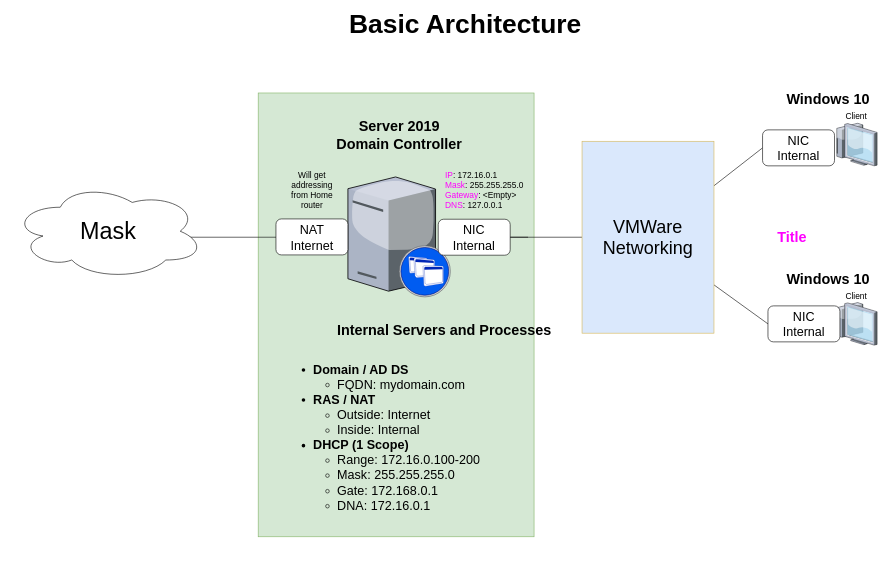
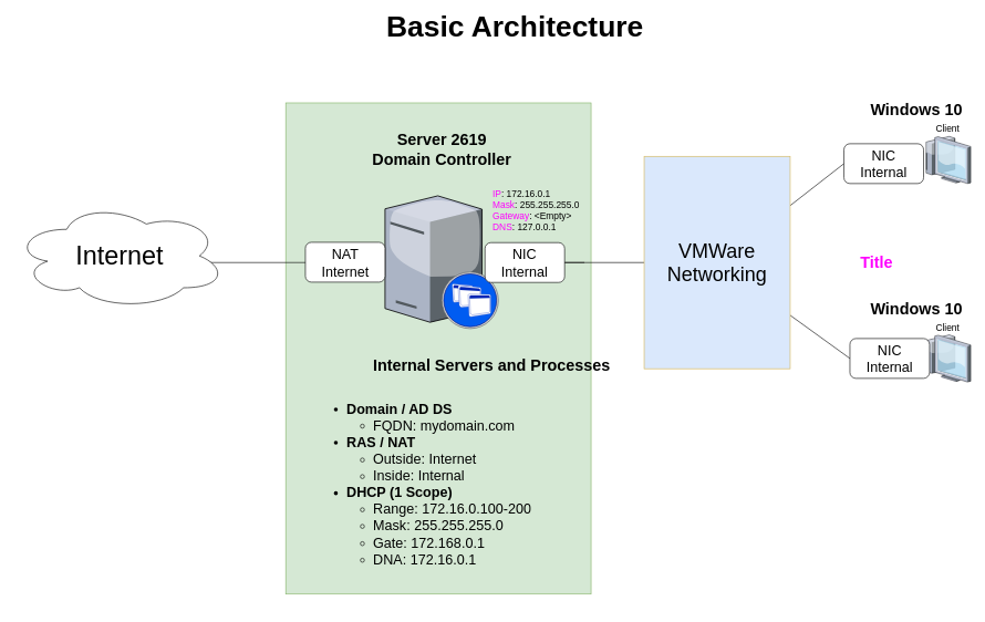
  <mxCell id="0" style=";html=1;" />
  <mxCell id="1" style=";html=1;" parent="0" />
  <mxCell id="2" value="" style="rounded=0;whiteSpace=wrap;html=1;fontSize=39;fillColor=#d5e8d4;strokeColor=#82b366;" vertex="1" parent="1"><mxGeometry x="430" y="154.5" width="460" height="740" as="geometry" /></mxCell>
  <mxCell id="3" value="" style="endArrow=none;html=1;rounded=0;fontSize=39;" edge="1" parent="1"><mxGeometry width="50" height="50" relative="1" as="geometry"><mxPoint x="300" y="395" as="sourcePoint" /><mxPoint x="460" y="395" as="targetPoint" /></mxGeometry></mxCell>
  <mxCell id="4" value="" style="endArrow=none;html=1;rounded=0;fontSize=39;entryX=0;entryY=0.5;entryDx=0;entryDy=0;" edge="1" parent="1" source="14" target="19"><mxGeometry width="50" height="50" relative="1" as="geometry"><mxPoint x="1000" y="315" as="sourcePoint" /><mxPoint x="1060" y="505" as="targetPoint" /></mxGeometry></mxCell>
  <mxCell id="5" value="" style="endArrow=none;html=1;rounded=0;fontSize=39;entryX=0;entryY=0.5;entryDx=0;entryDy=0;startArrow=none;" edge="1" parent="1" source="14" target="20"><mxGeometry width="50" height="50" relative="1" as="geometry"><mxPoint x="990" y="475" as="sourcePoint" /><mxPoint x="1190" y="289.061" as="targetPoint" /></mxGeometry></mxCell>
  <mxCell id="6" value="" style="verticalLabelPosition=bottom;aspect=fixed;html=1;verticalAlign=top;strokeColor=none;shape=mxgraph.citrix.xenapp_server;fillColor=#66B2FF;gradientColor=#0066CC;fontSize=14;" parent="1" vertex="1"><mxGeometry x="579.61" y="294.5" width="170.79" height="200" as="geometry" /></mxCell>
  <mxCell id="7" value="Client" style="verticalLabelPosition=top;aspect=fixed;html=1;verticalAlign=bottom;strokeColor=none;shape=mxgraph.citrix.thin_client;fillColor=#66B2FF;gradientColor=#0066CC;fontSize=14;labelPosition=center;align=center;" parent="1" vertex="1"><mxGeometry x="1391" y="205" width="71" height="71" as="geometry" /></mxCell>
  <mxCell id="8" value="" style="endArrow=none;html=1;rounded=0;fontSize=39;startArrow=none;" edge="1" parent="1" source="17" target="14"><mxGeometry width="50" height="50" relative="1" as="geometry"><mxPoint x="880" y="395" as="sourcePoint" /><mxPoint x="910" y="399" as="targetPoint" /></mxGeometry></mxCell>
  <mxCell id="9" value="Basic Architecture" style="text;strokeColor=none;fillColor=none;html=1;fontSize=44;fontStyle=1;verticalAlign=middle;align=center;" parent="1" vertex="1"><mxGeometry x="344.7" y="20" width="861" height="40" as="geometry" /></mxCell>
- <mxCell id="10" value="&lt;font style=&quot;font-size: 39px;&quot;&gt;Mask&lt;/font&gt;" style="ellipse;shape=cloud;whiteSpace=wrap;html=1;" vertex="1" parent="1"><mxGeometry x="20" y="305" width="320" height="160" as="geometry" /></mxCell>
+ <mxCell id="10" value="&lt;font style=&quot;font-size: 39px;&quot;&gt;Internet&lt;/font&gt;" style="ellipse;shape=cloud;whiteSpace=wrap;html=1;" vertex="1" parent="1"><mxGeometry x="20" y="305" width="320" height="160" as="geometry" /></mxCell>
  <mxCell id="11" value="Client" style="verticalLabelPosition=top;aspect=fixed;html=1;verticalAlign=bottom;strokeColor=none;shape=mxgraph.citrix.thin_client;fillColor=#66B2FF;gradientColor=#0066CC;fontSize=14;labelPosition=center;align=center;" vertex="1" parent="1"><mxGeometry x="1391" y="504" width="71" height="71" as="geometry" /></mxCell>
  <mxCell id="12" value="Internal Servers and Processes" style="text;strokeColor=none;fillColor=none;html=1;fontSize=24;fontStyle=1;verticalAlign=middle;align=center;" vertex="1" parent="1"><mxGeometry x="630" y="534.5" width="220" height="30" as="geometry" /></mxCell>
- <mxCell id="13" value="&lt;div&gt;Server 2019 &lt;br&gt;&lt;/div&gt;&lt;div&gt;Domain Controller&lt;br&gt; &lt;/div&gt;" style="text;strokeColor=none;fillColor=none;html=1;fontSize=24;fontStyle=1;verticalAlign=middle;align=center;" vertex="1" parent="1"><mxGeometry x="234.5" y="205" width="861" height="40" as="geometry" /></mxCell>
+ <mxCell id="13" value="&lt;div&gt;Server 2619 &lt;br&gt;&lt;/div&gt;&lt;div&gt;Domain Controller&lt;br&gt; &lt;/div&gt;" style="text;strokeColor=none;fillColor=none;html=1;fontSize=24;fontStyle=1;verticalAlign=middle;align=center;" vertex="1" parent="1"><mxGeometry x="234.5" y="205" width="861" height="40" as="geometry" /></mxCell>
  <mxCell id="14" value="&lt;div style=&quot;font-size: 30px;&quot;&gt;&lt;font style=&quot;font-size: 30px;&quot;&gt;VMWare &lt;br&gt;&lt;/font&gt;&lt;/div&gt;&lt;div style=&quot;font-size: 30px;&quot;&gt;&lt;font style=&quot;font-size: 30px;&quot;&gt;&lt;font style=&quot;font-size: 30px;&quot;&gt;Networking&lt;/font&gt;&lt;br&gt;&lt;/font&gt;&lt;/div&gt;" style="rounded=0;whiteSpace=wrap;html=1;fontSize=39;fillColor=#dae8fc;strokeColor=#d6b656;" vertex="1" parent="1"><mxGeometry x="970" y="235" width="220" height="320" as="geometry" /></mxCell>
  <mxCell id="15" value="&lt;ul style=&quot;font-size: 21px;&quot;&gt;&lt;li&gt;&lt;b&gt;&lt;font style=&quot;font-size: 21px;&quot;&gt;Domain / AD DS&lt;/font&gt;&lt;/b&gt;&lt;/li&gt;&lt;ul&gt;&lt;li&gt;&lt;font style=&quot;font-size: 21px;&quot;&gt;FQDN: mydomain.com&lt;br&gt;&lt;/font&gt;&lt;/li&gt;&lt;/ul&gt;&lt;li&gt;&lt;font style=&quot;font-size: 21px;&quot;&gt;&lt;b&gt;RAS / NAT &lt;/b&gt;&lt;br&gt;&lt;/font&gt;&lt;/li&gt;&lt;ul&gt;&lt;li&gt;&lt;font style=&quot;font-size: 21px;&quot;&gt;Outside: Internet&lt;/font&gt;&lt;/li&gt;&lt;li&gt;&lt;font style=&quot;font-size: 21px;&quot;&gt;Inside: Internal&lt;/font&gt;&lt;/li&gt;&lt;/ul&gt;&lt;li&gt;&lt;b&gt;&lt;font style=&quot;font-size: 21px;&quot;&gt;DHCP (1 Scope)&lt;/font&gt;&lt;/b&gt;&lt;/li&gt;&lt;ul&gt;&lt;li&gt;&lt;font style=&quot;font-size: 21px;&quot;&gt;Range: 172.16.0.100-200&lt;/font&gt;&lt;/li&gt;&lt;li&gt;&lt;font style=&quot;font-size: 21px;&quot;&gt;Mask: 255.255.255.0&lt;/font&gt;&lt;/li&gt;&lt;li&gt;&lt;font style=&quot;font-size: 21px;&quot;&gt;Gate: 172.168.0.1&lt;/font&gt;&lt;/li&gt;&lt;li&gt;&lt;font style=&quot;font-size: 21px;&quot;&gt;DNA: 172.16.0.1&lt;br&gt;&lt;/font&gt;&lt;/li&gt;&lt;/ul&gt;&lt;/ul&gt;" style="text;strokeColor=none;fillColor=none;html=1;whiteSpace=wrap;verticalAlign=top;overflow=hidden;fontSize=30;" vertex="1" parent="1"><mxGeometry x="479.81" y="575" width="370.39" height="340" as="geometry" /></mxCell>
  <mxCell id="16" value="&lt;div&gt;NAT&lt;/div&gt;&lt;div&gt;Internet&lt;br&gt;&lt;/div&gt;" style="rounded=1;whiteSpace=wrap;html=1;fontSize=21;" vertex="1" parent="1"><mxGeometry x="459.61" y="364.5" width="120" height="60" as="geometry" /></mxCell>
  <mxCell id="17" value="&lt;div&gt;NIC&lt;/div&gt;&lt;div&gt;Internal&lt;br&gt;&lt;/div&gt;" style="rounded=1;whiteSpace=wrap;html=1;fontSize=21;" vertex="1" parent="1"><mxGeometry x="730.2" y="365" width="120" height="60" as="geometry" /></mxCell>
  <mxCell id="18" value="" style="endArrow=none;html=1;rounded=0;fontSize=39;" edge="1" parent="1" target="17"><mxGeometry width="50" height="50" relative="1" as="geometry"><mxPoint x="880" y="395" as="sourcePoint" /><mxPoint x="970" y="395" as="targetPoint" /></mxGeometry></mxCell>
  <mxCell id="19" value="&lt;div&gt;NIC&lt;/div&gt;&lt;div&gt;Internal&lt;br&gt;&lt;/div&gt;" style="rounded=1;whiteSpace=wrap;html=1;fontSize=21;" vertex="1" parent="1"><mxGeometry x="1271" y="216" width="120" height="60" as="geometry" /></mxCell>
  <mxCell id="20" value="&lt;div&gt;NIC&lt;/div&gt;&lt;div&gt;Internal&lt;br&gt;&lt;/div&gt;" style="rounded=1;whiteSpace=wrap;html=1;fontSize=21;" vertex="1" parent="1"><mxGeometry x="1280" y="509.5" width="120" height="60" as="geometry" /></mxCell>
  <mxCell id="21" value="&lt;div&gt;&lt;font color=&quot;#FF00FF&quot;&gt;IP&lt;/font&gt;: 172.16.0.1&lt;/div&gt;&lt;div&gt;&lt;font color=&quot;#FF00FF&quot;&gt;Mask&lt;/font&gt;: 255.255.255.0&lt;/div&gt;&lt;div&gt;&lt;font color=&quot;#FF00FF&quot;&gt;Gateway&lt;/font&gt;: &amp;lt;Empty&amp;gt;&lt;/div&gt;&lt;div&gt;&lt;font color=&quot;#FF00FF&quot;&gt;DNS&lt;/font&gt;: 127.0.0.1&lt;br&gt;&lt;/div&gt;" style="text;strokeColor=none;fillColor=none;html=1;whiteSpace=wrap;verticalAlign=top;overflow=hidden;fontSize=14;" vertex="1" parent="1"><mxGeometry x="740" y="276" width="189.6" height="160" as="geometry" /></mxCell>
  <mxCell id="22" value="Title" style="text;strokeColor=none;fillColor=none;html=1;fontSize=24;fontStyle=1;verticalAlign=middle;align=center;fontColor=#FF00FF;" vertex="1" parent="1"><mxGeometry x="1270" y="375" width="100" height="40" as="geometry" /></mxCell>
  <mxCell id="23" value="Windows 10" style="text;strokeColor=none;fillColor=none;html=1;fontSize=24;fontStyle=1;verticalAlign=middle;align=center;fontColor=#000000;" vertex="1" parent="1"><mxGeometry x="1330" y="145" width="100" height="40" as="geometry" /></mxCell>
  <mxCell id="24" value="Windows 10" style="text;strokeColor=none;fillColor=none;html=1;fontSize=24;fontStyle=1;verticalAlign=middle;align=center;fontColor=#000000;" vertex="1" parent="1"><mxGeometry x="1330" y="445" width="100" height="40" as="geometry" /></mxCell>
- <mxCell id="25" value="&lt;div&gt;Will get addressing &lt;br&gt;&lt;/div&gt;&lt;div&gt;from Home router&lt;/div&gt;" style="text;strokeColor=none;fillColor=none;html=1;whiteSpace=wrap;verticalAlign=top;overflow=hidden;fontSize=14;align=center;" vertex="1" parent="1"><mxGeometry x="464.61" y="276" width="110" height="80" as="geometry" /></mxCell>
